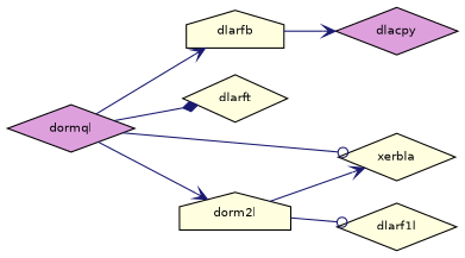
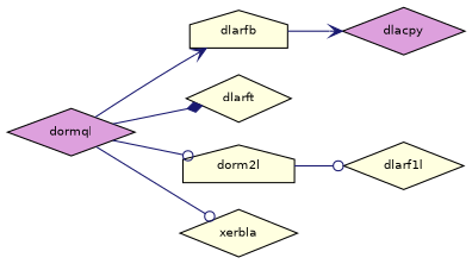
  digraph {
    rankdir=LR
    node [color=black fillcolor=lightyellow fontname=Helvetica fontsize=10 shape=diamond style=filled]
    edge [arrowhead=vee color=midnightblue fontname=Helvetica fontsize=10 labelfontname=Helvetica labelfontsize=10 style=solid]
    n1 [fillcolor=plum fontcolor=black height=0.2 label=dormql width=0.4]
    n2 [height=0.2 label=dlarfb shape=house width=0.4]
    n3 [height=0.2 label=dlarft width=0.4]
    n4 [height=0.2 label=dorm2l shape=house width=0.4]
    n5 [height=0.2 label=xerbla width=0.4]
    n6 [fillcolor=plum height=0.2 label=dlacpy width=0.4]
    n7 [height=0.2 label=dlarf1l width=0.4]
    n1 -> n2
    n1 -> n3 [arrowhead=diamond]
-   n1 -> n4
+   n1 -> n4 [arrowhead=odot]
    n1 -> n5 [arrowhead=odot]
    n2 -> n6
-   n4 -> n5
    n4 -> n7 [arrowhead=odot]
  }
